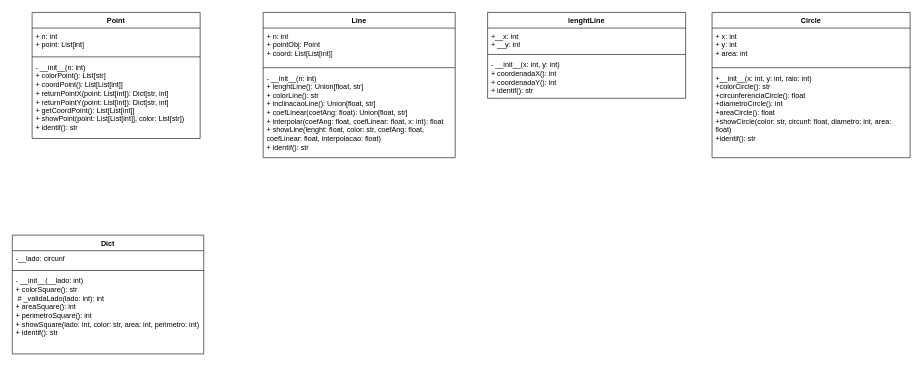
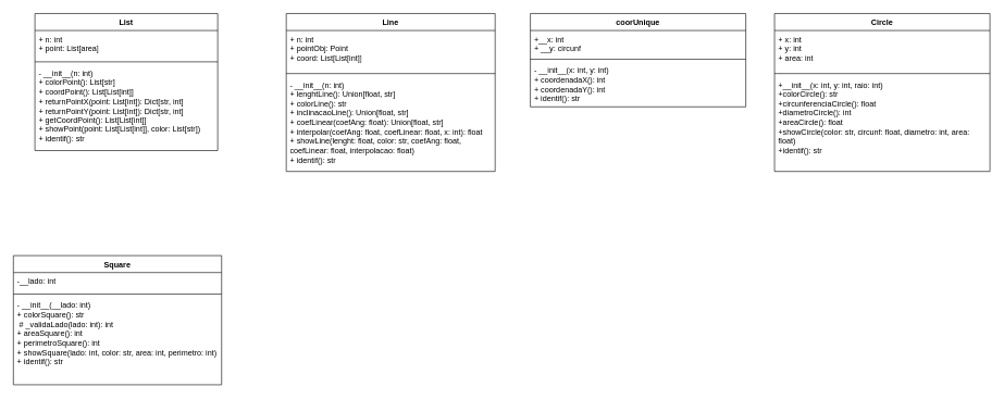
  <mxCell id="0" />
  <mxCell id="1" parent="0" />
- <mxCell id="2" value="Point" style="swimlane;fontStyle=1;align=center;verticalAlign=top;childLayout=stackLayout;horizontal=1;startSize=26;horizontalStack=0;resizeParent=1;resizeParentMax=0;resizeLast=0;collapsible=1;marginBottom=0;whiteSpace=wrap;html=1;" vertex="1" parent="1"><mxGeometry x="53" y="20" width="280" height="210" as="geometry" /></mxCell>
- <mxCell id="3" value="&lt;div&gt;+ n: int&lt;/div&gt;&lt;div&gt;+ point: List[int]&lt;br&gt;&lt;/div&gt;" style="text;strokeColor=none;fillColor=none;align=left;verticalAlign=top;spacingLeft=4;spacingRight=4;overflow=hidden;rotatable=0;points=[[0,0.5],[1,0.5]];portConstraint=eastwest;whiteSpace=wrap;html=1;" vertex="1" parent="2"><mxGeometry y="26" width="280" height="44" as="geometry" /></mxCell>
+ <mxCell id="2" value="List" style="swimlane;fontStyle=1;align=center;verticalAlign=top;childLayout=stackLayout;horizontal=1;startSize=26;horizontalStack=0;resizeParent=1;resizeParentMax=0;resizeLast=0;collapsible=1;marginBottom=0;whiteSpace=wrap;html=1;" vertex="1" parent="1"><mxGeometry x="53" y="20" width="280" height="210" as="geometry" /></mxCell>
+ <mxCell id="3" value="&lt;div&gt;+ n: int&lt;/div&gt;&lt;div&gt;+ point: List[area]&lt;br&gt;&lt;/div&gt;" style="text;strokeColor=none;fillColor=none;align=left;verticalAlign=top;spacingLeft=4;spacingRight=4;overflow=hidden;rotatable=0;points=[[0,0.5],[1,0.5]];portConstraint=eastwest;whiteSpace=wrap;html=1;" vertex="1" parent="2"><mxGeometry y="26" width="280" height="44" as="geometry" /></mxCell>
  <mxCell id="4" value="" style="line;strokeWidth=1;fillColor=none;align=left;verticalAlign=middle;spacingTop=-1;spacingLeft=3;spacingRight=3;rotatable=0;labelPosition=right;points=[];portConstraint=eastwest;strokeColor=inherit;" vertex="1" parent="2"><mxGeometry y="70" width="280" height="8" as="geometry" /></mxCell>
  <mxCell id="5" value="- __init__(n: int)&lt;br&gt;    + colorPoint(): List[str]&lt;br&gt;    + coordPoint(): List[List[int]]&lt;br&gt;    + returnPointX(point: List[int]): Dict[str, int]&lt;br&gt;    + returnPointY(point: List[int]): Dict[str, int]&lt;br&gt;    + getCoordPoint(): List[List[int]]&lt;br&gt;    + showPoint(point: List[List[int]], color: List[str])&lt;br&gt;    + identif(): str" style="text;strokeColor=none;fillColor=none;align=left;verticalAlign=top;spacingLeft=4;spacingRight=4;overflow=hidden;rotatable=0;points=[[0,0.5],[1,0.5]];portConstraint=eastwest;whiteSpace=wrap;html=1;" vertex="1" parent="2"><mxGeometry y="78" width="280" height="132" as="geometry" /></mxCell>
  <mxCell id="6" value="Line" style="swimlane;fontStyle=1;align=center;verticalAlign=top;childLayout=stackLayout;horizontal=1;startSize=26;horizontalStack=0;resizeParent=1;resizeParentMax=0;resizeLast=0;collapsible=1;marginBottom=0;whiteSpace=wrap;html=1;" vertex="1" parent="1"><mxGeometry x="438" y="20" width="320" height="242" as="geometry" /></mxCell>
  <mxCell id="7" value="+ n: int&lt;br&gt;    + pointObj: Point&lt;br&gt;    + coord: List[List[int]]" style="text;strokeColor=none;fillColor=none;align=left;verticalAlign=top;spacingLeft=4;spacingRight=4;overflow=hidden;rotatable=0;points=[[0,0.5],[1,0.5]];portConstraint=eastwest;whiteSpace=wrap;html=1;" vertex="1" parent="6"><mxGeometry y="26" width="320" height="62" as="geometry" /></mxCell>
  <mxCell id="8" value="" style="line;strokeWidth=1;fillColor=none;align=left;verticalAlign=middle;spacingTop=-1;spacingLeft=3;spacingRight=3;rotatable=0;labelPosition=right;points=[];portConstraint=eastwest;strokeColor=inherit;" vertex="1" parent="6"><mxGeometry y="88" width="320" height="8" as="geometry" /></mxCell>
  <mxCell id="9" value="- __init__(n: int)&lt;br&gt;    + lenghtLine(): Union[float, str]&lt;br&gt;    + colorLine(): str&lt;br&gt;    + inclinacaoLine(): Union[float, str]&lt;br&gt;    + coefLinear(coefAng: float): Union[float, str]&lt;br&gt;    + interpolar(coefAng: float, coefLinear: float, x: int): float&lt;br&gt;    + showLine(lenght: float, color: str, coefAng: float, coefLinear: float, interpolacao: float)&lt;br&gt;    + identif(): str" style="text;strokeColor=none;fillColor=none;align=left;verticalAlign=top;spacingLeft=4;spacingRight=4;overflow=hidden;rotatable=0;points=[[0,0.5],[1,0.5]];portConstraint=eastwest;whiteSpace=wrap;html=1;" vertex="1" parent="6"><mxGeometry y="96" width="320" height="146" as="geometry" /></mxCell>
- <mxCell id="10" value="lenghtLine" style="swimlane;fontStyle=1;align=center;verticalAlign=top;childLayout=stackLayout;horizontal=1;startSize=26;horizontalStack=0;resizeParent=1;resizeParentMax=0;resizeLast=0;collapsible=1;marginBottom=0;whiteSpace=wrap;html=1;" vertex="1" parent="1"><mxGeometry x="812" y="20" width="330" height="143" as="geometry" /></mxCell>
- <mxCell id="11" value="+__x: int&lt;br&gt;    + __y: int" style="text;strokeColor=none;fillColor=none;align=left;verticalAlign=top;spacingLeft=4;spacingRight=4;overflow=hidden;rotatable=0;points=[[0,0.5],[1,0.5]];portConstraint=eastwest;whiteSpace=wrap;html=1;" vertex="1" parent="10"><mxGeometry y="26" width="330" height="40" as="geometry" /></mxCell>
+ <mxCell id="10" value="coorUnique" style="swimlane;fontStyle=1;align=center;verticalAlign=top;childLayout=stackLayout;horizontal=1;startSize=26;horizontalStack=0;resizeParent=1;resizeParentMax=0;resizeLast=0;collapsible=1;marginBottom=0;whiteSpace=wrap;html=1;" vertex="1" parent="1"><mxGeometry x="812" y="20" width="330" height="143" as="geometry" /></mxCell>
+ <mxCell id="11" value="+__x: int&lt;br&gt;    + __y: circunf" style="text;strokeColor=none;fillColor=none;align=left;verticalAlign=top;spacingLeft=4;spacingRight=4;overflow=hidden;rotatable=0;points=[[0,0.5],[1,0.5]];portConstraint=eastwest;whiteSpace=wrap;html=1;" vertex="1" parent="10"><mxGeometry y="26" width="330" height="40" as="geometry" /></mxCell>
  <mxCell id="12" value="" style="line;strokeWidth=1;fillColor=none;align=left;verticalAlign=middle;spacingTop=-1;spacingLeft=3;spacingRight=3;rotatable=0;labelPosition=right;points=[];portConstraint=eastwest;strokeColor=inherit;" vertex="1" parent="10"><mxGeometry y="66" width="330" height="8" as="geometry" /></mxCell>
  <mxCell id="13" value="- __init__(x: int, y: int)&lt;br&gt;    + coordenadaX(): int&lt;br&gt;    + coordenadaY(): int&lt;br&gt;    + identif(): str" style="text;strokeColor=none;fillColor=none;align=left;verticalAlign=top;spacingLeft=4;spacingRight=4;overflow=hidden;rotatable=0;points=[[0,0.5],[1,0.5]];portConstraint=eastwest;whiteSpace=wrap;html=1;" vertex="1" parent="10"><mxGeometry y="74" width="330" height="69" as="geometry" /></mxCell>
  <mxCell id="14" value="Circle" style="swimlane;fontStyle=1;align=center;verticalAlign=top;childLayout=stackLayout;horizontal=1;startSize=26;horizontalStack=0;resizeParent=1;resizeParentMax=0;resizeLast=0;collapsible=1;marginBottom=0;whiteSpace=wrap;html=1;" vertex="1" parent="1"><mxGeometry x="1186" y="20" width="330" height="242" as="geometry" /></mxCell>
  <mxCell id="15" value="+ x: int&lt;br&gt;    + y: int&lt;br&gt;    + area: int" style="text;strokeColor=none;fillColor=none;align=left;verticalAlign=top;spacingLeft=4;spacingRight=4;overflow=hidden;rotatable=0;points=[[0,0.5],[1,0.5]];portConstraint=eastwest;whiteSpace=wrap;html=1;" vertex="1" parent="14"><mxGeometry y="26" width="330" height="62" as="geometry" /></mxCell>
  <mxCell id="16" value="" style="line;strokeWidth=1;fillColor=none;align=left;verticalAlign=middle;spacingTop=-1;spacingLeft=3;spacingRight=3;rotatable=0;labelPosition=right;points=[];portConstraint=eastwest;strokeColor=inherit;" vertex="1" parent="14"><mxGeometry y="88" width="330" height="8" as="geometry" /></mxCell>
  <mxCell id="17" value="+__init__(x: int, y: int, raio: int)&lt;br/&gt;    +colorCircle(): str&lt;br/&gt;    +circunferenciaCircle(): float&lt;br/&gt;    +diametroCircle(): int&lt;br/&gt;    +areaCircle(): float&lt;br/&gt;    +showCircle(color: str, circunf: float, diametro: int, area: float)&lt;br/&gt;    +identif(): str" style="text;strokeColor=none;fillColor=none;align=left;verticalAlign=top;spacingLeft=4;spacingRight=4;overflow=hidden;rotatable=0;points=[[0,0.5],[1,0.5]];portConstraint=eastwest;whiteSpace=wrap;html=1;" vertex="1" parent="14"><mxGeometry y="96" width="330" height="146" as="geometry" /></mxCell>
- <mxCell id="18" value="Dict" style="swimlane;fontStyle=1;align=center;verticalAlign=top;childLayout=stackLayout;horizontal=1;startSize=26;horizontalStack=0;resizeParent=1;resizeParentMax=0;resizeLast=0;collapsible=1;marginBottom=0;whiteSpace=wrap;html=1;" vertex="1" parent="1"><mxGeometry x="20" y="391" width="319" height="198" as="geometry" /></mxCell>
- <mxCell id="19" value="-__lado: circunf" style="text;strokeColor=none;fillColor=none;align=left;verticalAlign=top;spacingLeft=4;spacingRight=4;overflow=hidden;rotatable=0;points=[[0,0.5],[1,0.5]];portConstraint=eastwest;whiteSpace=wrap;html=1;" vertex="1" parent="18"><mxGeometry y="26" width="319" height="29" as="geometry" /></mxCell>
+ <mxCell id="18" value="Square" style="swimlane;fontStyle=1;align=center;verticalAlign=top;childLayout=stackLayout;horizontal=1;startSize=26;horizontalStack=0;resizeParent=1;resizeParentMax=0;resizeLast=0;collapsible=1;marginBottom=0;whiteSpace=wrap;html=1;" vertex="1" parent="1"><mxGeometry x="20" y="391" width="319" height="198" as="geometry" /></mxCell>
+ <mxCell id="19" value="-__lado: int" style="text;strokeColor=none;fillColor=none;align=left;verticalAlign=top;spacingLeft=4;spacingRight=4;overflow=hidden;rotatable=0;points=[[0,0.5],[1,0.5]];portConstraint=eastwest;whiteSpace=wrap;html=1;" vertex="1" parent="18"><mxGeometry y="26" width="319" height="29" as="geometry" /></mxCell>
  <mxCell id="20" value="" style="line;strokeWidth=1;fillColor=none;align=left;verticalAlign=middle;spacingTop=-1;spacingLeft=3;spacingRight=3;rotatable=0;labelPosition=right;points=[];portConstraint=eastwest;strokeColor=inherit;" vertex="1" parent="18"><mxGeometry y="55" width="319" height="8" as="geometry" /></mxCell>
  <mxCell id="21" value="- __init__(__lado: int)&lt;br&gt;    + colorSquare(): str&lt;br&gt;&amp;nbsp;# _validaLado(lado: int): int&lt;br&gt;    + areaSquare(): int&lt;br&gt;    + perimetroSquare(): int&lt;br&gt;    + showSquare(lado: int, color: str, area: int, perimetro: int)&lt;br&gt;    + identif(): str" style="text;strokeColor=none;fillColor=none;align=left;verticalAlign=top;spacingLeft=4;spacingRight=4;overflow=hidden;rotatable=0;points=[[0,0.5],[1,0.5]];portConstraint=eastwest;whiteSpace=wrap;html=1;" vertex="1" parent="18"><mxGeometry y="63" width="319" height="135" as="geometry" /></mxCell>
